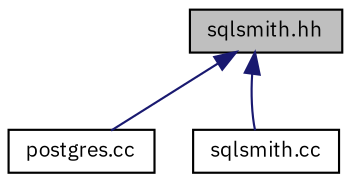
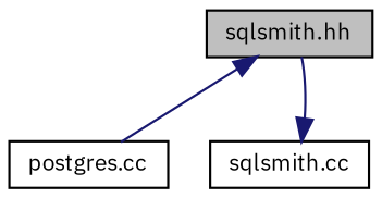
  digraph {
    fontname="IBM Plex Sans"
    node [color=black fillcolor=white fontname="IBM Plex Sans" fontsize=10 shape=record style=filled]
    edge [color=midnightblue dir=back fontname="IBM Plex Sans" fontsize=10 labelfontname=Helvetica labelfontsize=10 style=solid]
    n1 [fillcolor=grey75 fontcolor=black height=0.2 label="sqlsmith.hh" width=0.4]
    n2 [height=0.2 label="postgres.cc" width=0.4]
    n3 [height=0.2 label="sqlsmith.cc" width=0.4]
    n1 -> n2
-   n1 -> n3
+   n3 -> n1
  }
